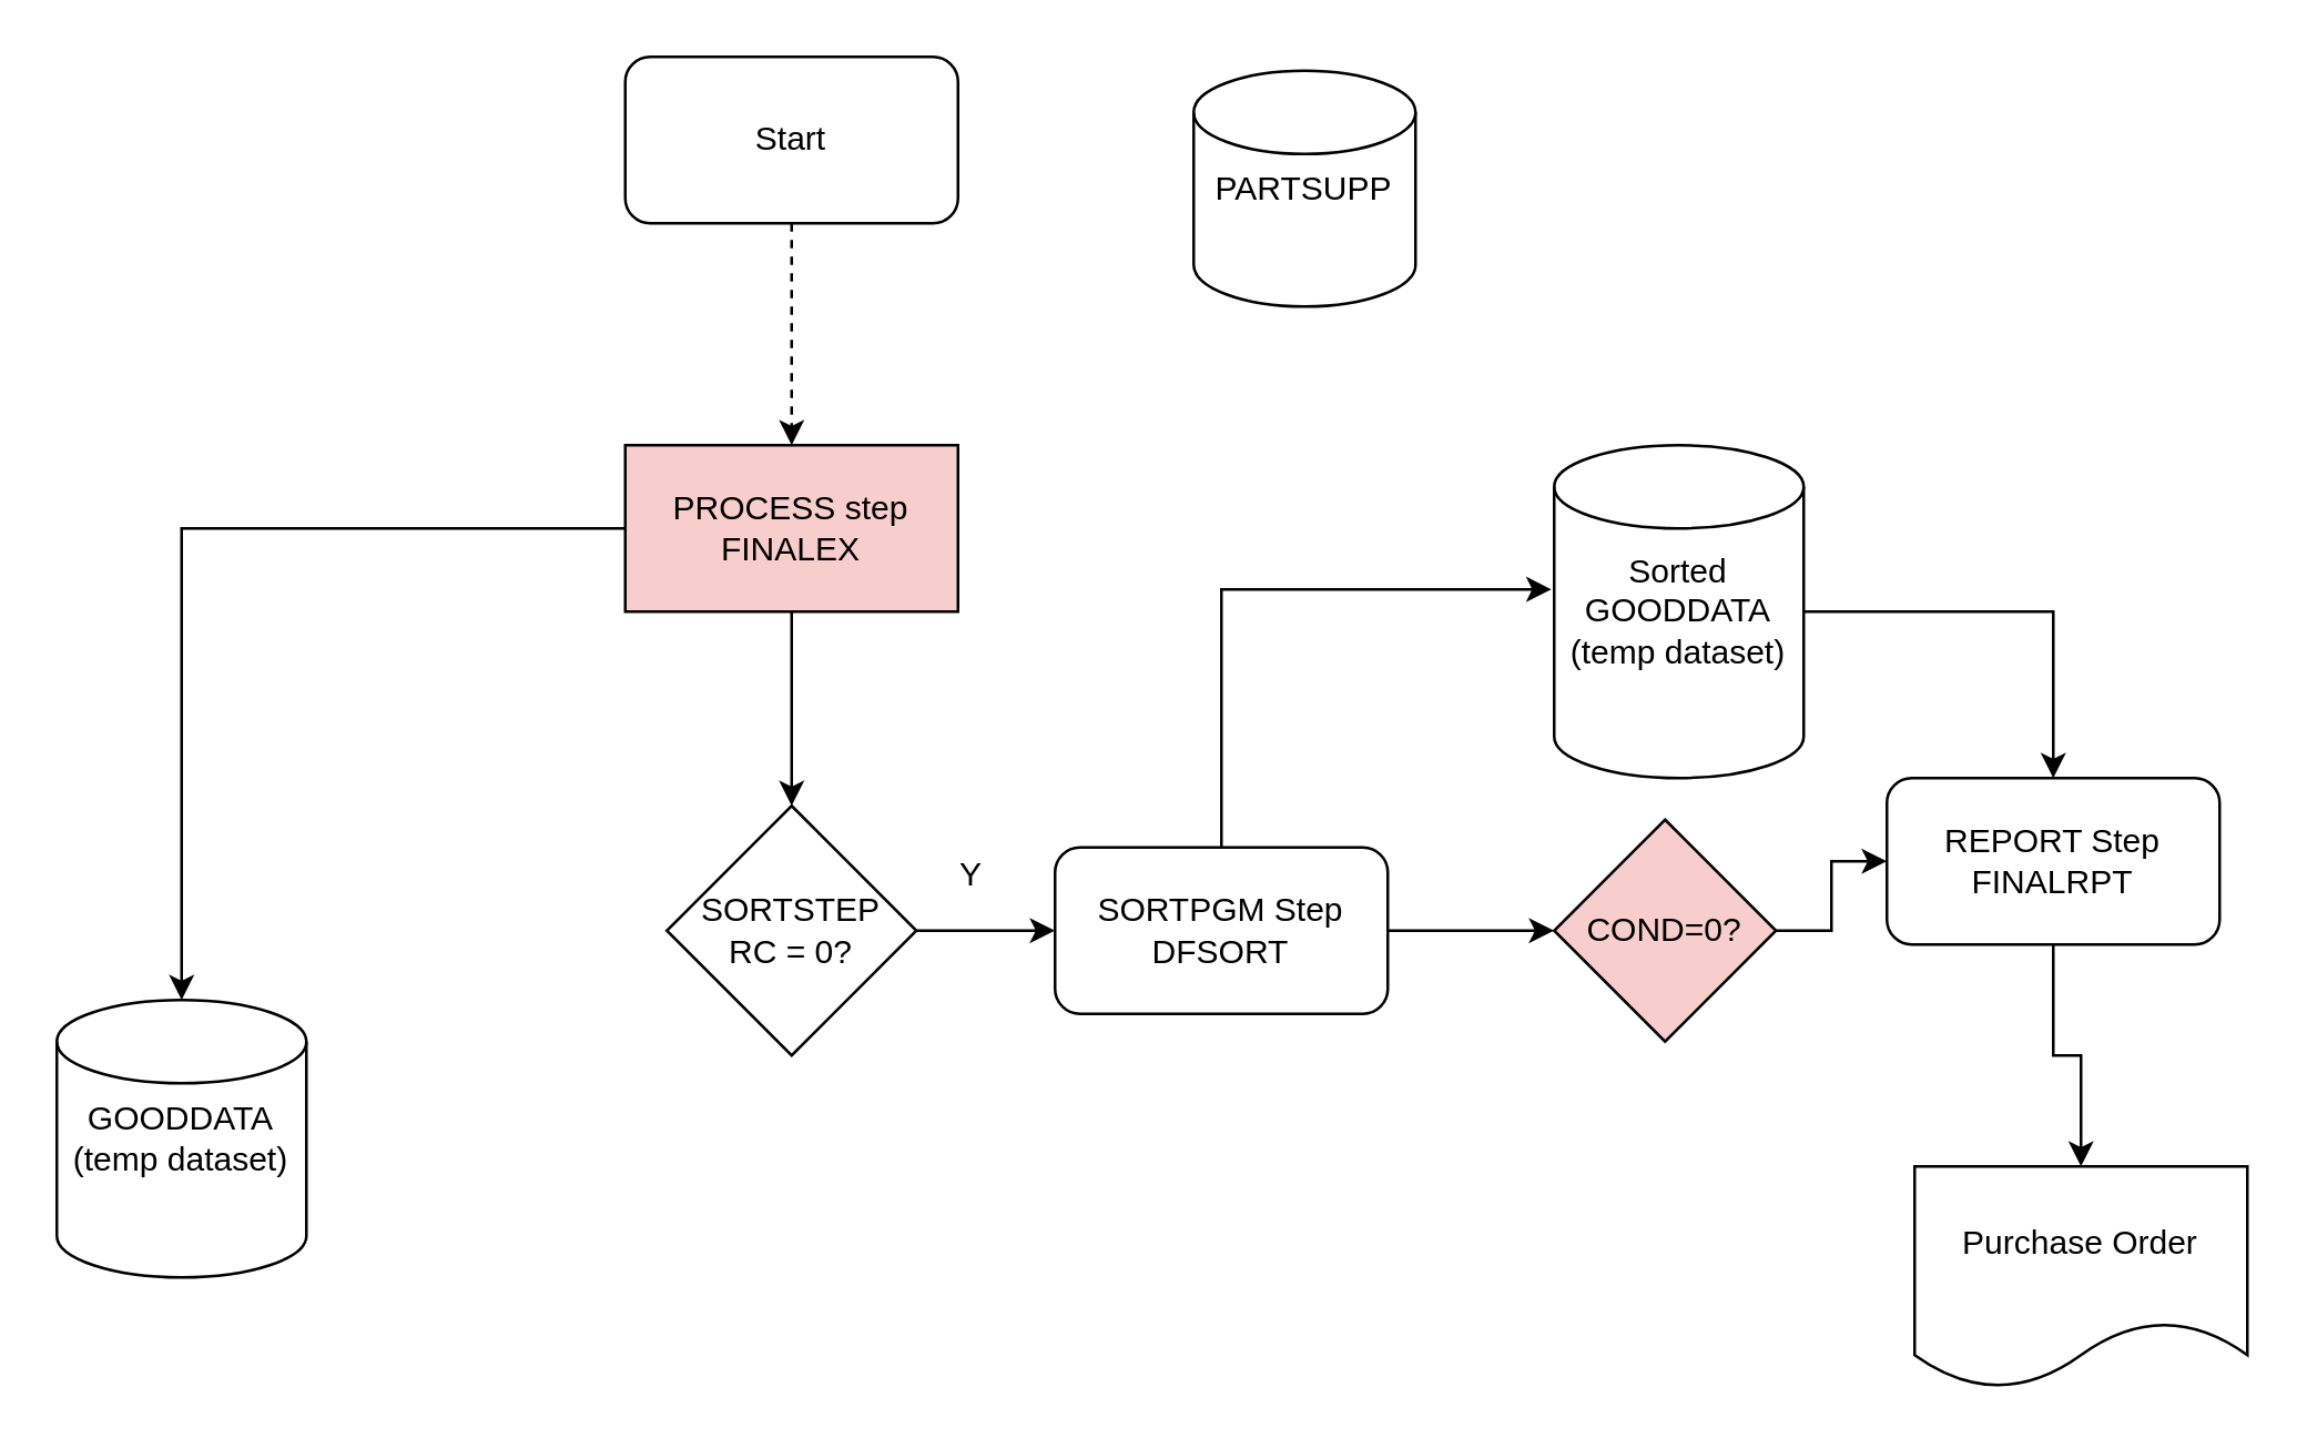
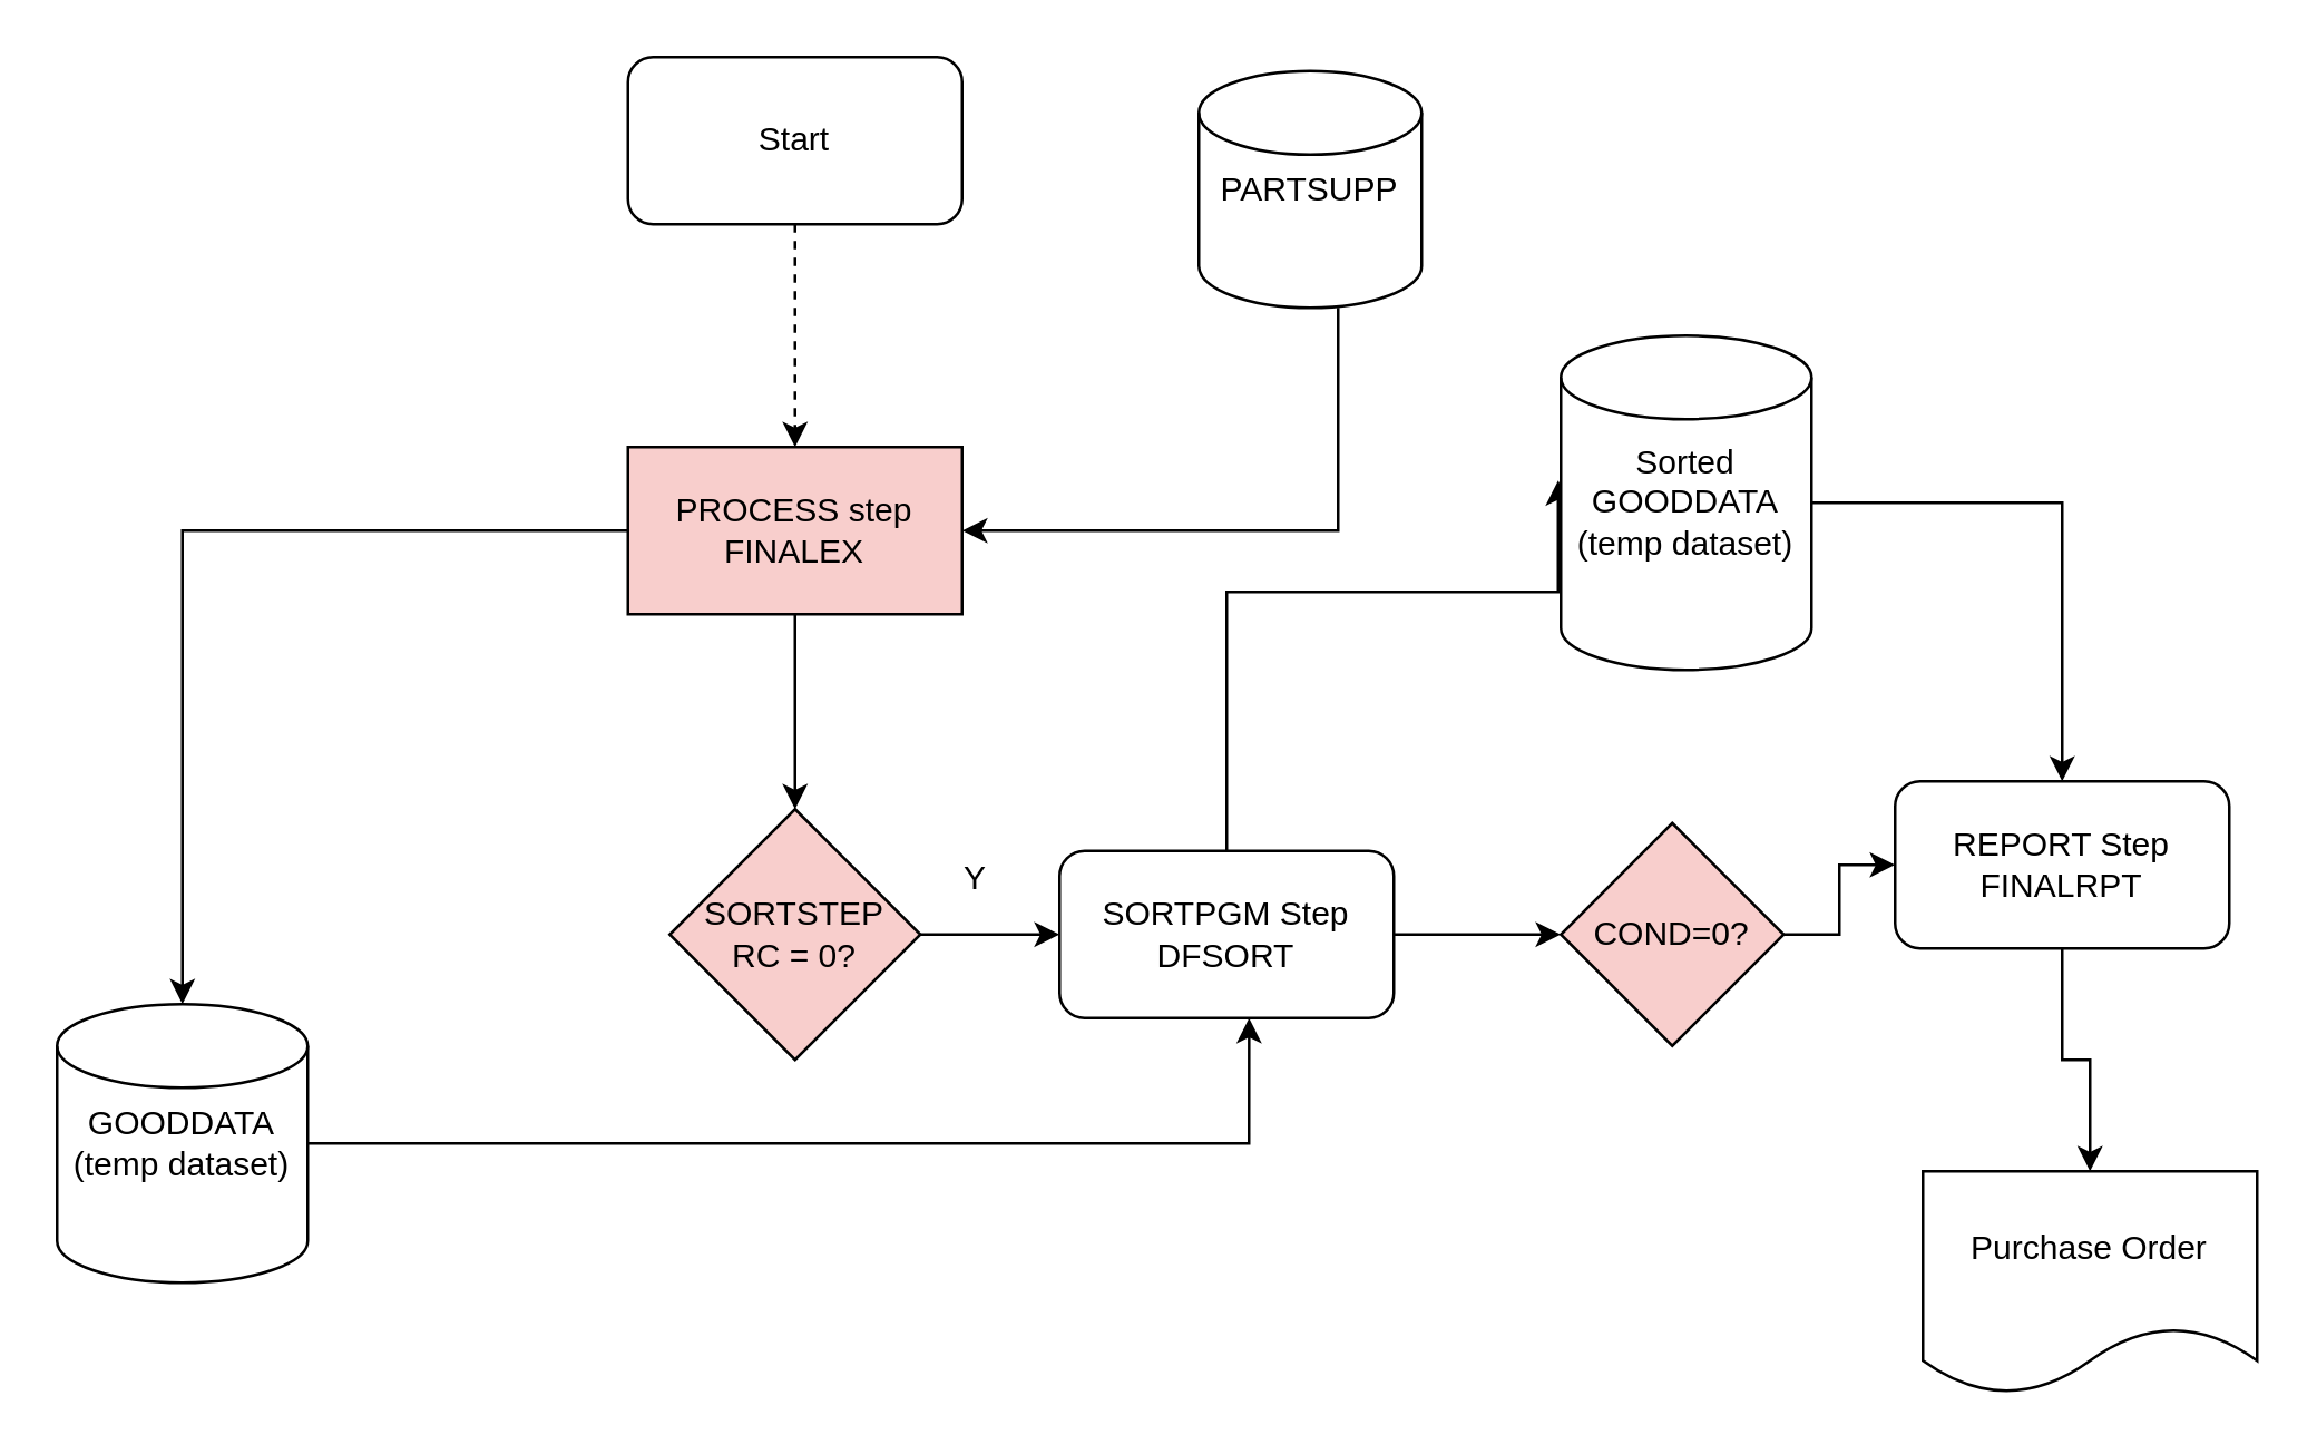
  <mxCell id="0" />
  <mxCell id="1" parent="0" />
  <mxCell id="2" style="edgeStyle=orthogonalEdgeStyle;rounded=0;orthogonalLoop=1;jettySize=auto;html=1;exitX=0.5;exitY=1;exitDx=0;exitDy=0;entryX=0.5;entryY=0;entryDx=0;entryDy=0;dashed=1;" edge="1" parent="1" source="3" target="7"><mxGeometry relative="1" as="geometry" /></mxCell>
  <mxCell id="3" value="Start" style="rounded=1;whiteSpace=wrap;html=1;" vertex="1" parent="1"><mxGeometry x="225" y="20" width="120" height="60" as="geometry" /></mxCell>
+ <mxCell id="4" style="edgeStyle=orthogonalEdgeStyle;rounded=0;orthogonalLoop=1;jettySize=auto;html=1;exitX=0.625;exitY=1;exitDx=0;exitDy=0;exitPerimeter=0;entryX=1;entryY=0.5;entryDx=0;entryDy=0;" edge="1" parent="1" source="8" target="7"><mxGeometry relative="1" as="geometry"><mxPoint x="370" y="240" as="targetPoint" /></mxGeometry></mxCell>
  <mxCell id="5" style="edgeStyle=orthogonalEdgeStyle;rounded=0;orthogonalLoop=1;jettySize=auto;html=1;exitX=0;exitY=0.5;exitDx=0;exitDy=0;" edge="1" parent="1" source="7" target="10"><mxGeometry relative="1" as="geometry" /></mxCell>
  <mxCell id="6" style="edgeStyle=orthogonalEdgeStyle;rounded=0;orthogonalLoop=1;jettySize=auto;html=1;exitX=0.5;exitY=1;exitDx=0;exitDy=0;" edge="1" parent="1" source="7" target="12"><mxGeometry relative="1" as="geometry" /></mxCell>
  <mxCell id="7" value="PROCESS step&lt;br&gt;FINALEX" style="rounded=0;whiteSpace=wrap;html=1;fillColor=#f8cecc;" vertex="1" parent="1"><mxGeometry x="225" y="160" width="120" height="60" as="geometry" /></mxCell>
  <mxCell id="8" value="PARTSUPP" style="shape=cylinder2;whiteSpace=wrap;html=1;boundedLbl=1;backgroundOutline=1;size=15;" vertex="1" parent="1"><mxGeometry x="430" y="25" width="80" height="85" as="geometry" /></mxCell>
+ <mxCell id="9" style="edgeStyle=orthogonalEdgeStyle;rounded=0;orthogonalLoop=1;jettySize=auto;html=1;entryX=0.567;entryY=1;entryDx=0;entryDy=0;entryPerimeter=0;" edge="1" parent="1" source="10" target="15"><mxGeometry relative="1" as="geometry" /></mxCell>
  <mxCell id="10" value="GOODDATA&lt;br&gt;(temp dataset)" style="shape=cylinder2;whiteSpace=wrap;html=1;boundedLbl=1;backgroundOutline=1;size=15;" vertex="1" parent="1"><mxGeometry x="20" y="360" width="90" height="100" as="geometry" /></mxCell>
  <mxCell id="11" style="edgeStyle=orthogonalEdgeStyle;rounded=0;orthogonalLoop=1;jettySize=auto;html=1;exitX=1;exitY=0.5;exitDx=0;exitDy=0;" edge="1" parent="1" source="12" target="15"><mxGeometry relative="1" as="geometry" /></mxCell>
- <mxCell id="12" value="SORTSTEP&lt;br&gt;RC = 0?" style="rhombus;whiteSpace=wrap;html=1;" vertex="1" parent="1"><mxGeometry x="240" y="290" width="90" height="90" as="geometry" /></mxCell>
+ <mxCell id="12" value="SORTSTEP&lt;br&gt;RC = 0?" style="rhombus;whiteSpace=wrap;html=1;fillColor=#f8cecc;" vertex="1" parent="1"><mxGeometry x="240" y="290" width="90" height="90" as="geometry" /></mxCell>
  <mxCell id="13" style="edgeStyle=orthogonalEdgeStyle;rounded=0;orthogonalLoop=1;jettySize=auto;html=1;entryX=-0.011;entryY=0.433;entryDx=0;entryDy=0;entryPerimeter=0;" edge="1" parent="1" source="15" target="17"><mxGeometry relative="1" as="geometry"><Array as="points"><mxPoint x="440" y="212" /></Array></mxGeometry></mxCell>
  <mxCell id="14" style="edgeStyle=orthogonalEdgeStyle;rounded=0;orthogonalLoop=1;jettySize=auto;html=1;entryX=0;entryY=0.5;entryDx=0;entryDy=0;" edge="1" parent="1" source="15" target="20"><mxGeometry relative="1" as="geometry" /></mxCell>
  <mxCell id="15" value="SORTPGM Step&lt;br&gt;DFSORT" style="rounded=1;whiteSpace=wrap;html=1;" vertex="1" parent="1"><mxGeometry x="380" y="305" width="120" height="60" as="geometry" /></mxCell>
  <mxCell id="16" style="edgeStyle=orthogonalEdgeStyle;rounded=0;orthogonalLoop=1;jettySize=auto;html=1;entryX=0.5;entryY=0;entryDx=0;entryDy=0;" edge="1" parent="1" source="17" target="22"><mxGeometry relative="1" as="geometry" /></mxCell>
- <mxCell id="17" value="Sorted&lt;br&gt;GOODDATA&lt;br&gt;(temp dataset)" style="shape=cylinder2;whiteSpace=wrap;html=1;boundedLbl=1;backgroundOutline=1;size=15;" vertex="1" parent="1"><mxGeometry x="560" y="160" width="90" height="120" as="geometry" /></mxCell>
+ <mxCell id="17" value="Sorted&lt;br&gt;GOODDATA&lt;br&gt;(temp dataset)" style="shape=cylinder2;whiteSpace=wrap;html=1;boundedLbl=1;backgroundOutline=1;size=15;" vertex="1" parent="1"><mxGeometry x="560" y="120" width="90" height="120" as="geometry" /></mxCell>
  <mxCell id="18" value="Y" style="text;html=1;strokeColor=none;fillColor=none;align=center;verticalAlign=middle;whiteSpace=wrap;rounded=0;" vertex="1" parent="1"><mxGeometry x="330" y="305" width="40" height="20" as="geometry" /></mxCell>
  <mxCell id="19" style="edgeStyle=orthogonalEdgeStyle;rounded=0;orthogonalLoop=1;jettySize=auto;html=1;exitX=1;exitY=0.5;exitDx=0;exitDy=0;entryX=0;entryY=0.5;entryDx=0;entryDy=0;" edge="1" parent="1" source="20" target="22"><mxGeometry relative="1" as="geometry" /></mxCell>
  <mxCell id="20" value="COND=0?" style="rhombus;whiteSpace=wrap;html=1;fillColor=#f8cecc;" vertex="1" parent="1"><mxGeometry x="560" y="295" width="80" height="80" as="geometry" /></mxCell>
  <mxCell id="21" style="edgeStyle=orthogonalEdgeStyle;rounded=0;orthogonalLoop=1;jettySize=auto;html=1;exitX=0.5;exitY=1;exitDx=0;exitDy=0;" edge="1" parent="1" source="22" target="23"><mxGeometry relative="1" as="geometry" /></mxCell>
  <mxCell id="22" value="REPORT Step&lt;br&gt;FINALRPT" style="rounded=1;whiteSpace=wrap;html=1;" vertex="1" parent="1"><mxGeometry x="680" y="280" width="120" height="60" as="geometry" /></mxCell>
  <mxCell id="23" value="Purchase Order" style="shape=document;whiteSpace=wrap;html=1;boundedLbl=1;" vertex="1" parent="1"><mxGeometry x="690" y="420" width="120" height="80" as="geometry" /></mxCell>
